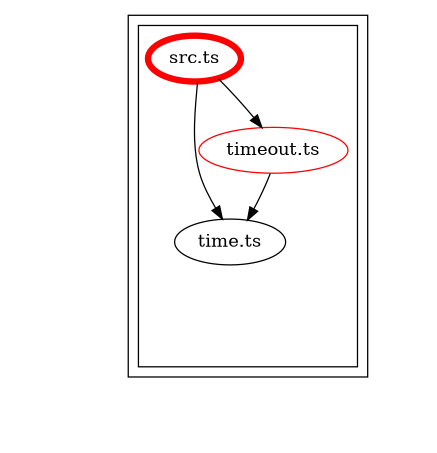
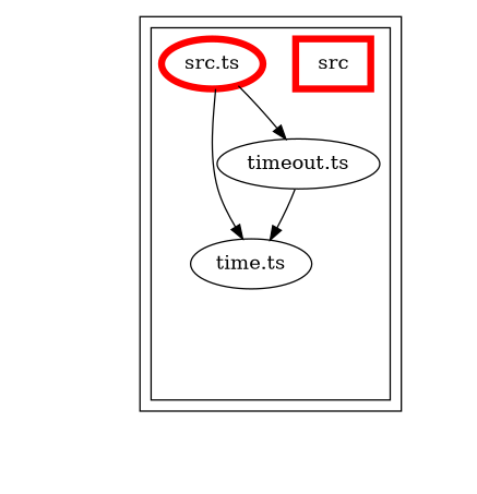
  digraph {
    compound=true
    edge [style=invis]
    n1 [label="time.ts"]
    exit_src [style=invis]
-   n3 [label="timeout.ts" color="#ff0000"]
+   n3 [label="timeout.ts"]
+   n4 [color="#ff0000" label=src penwidth=5 shape=rectangle]
    n5 [color="#ff0000" label="src.ts" penwidth=5]
    "dependency-graph-[object Object]" [style=invis]
    subgraph cluster_1 {
      color="#000000"
      subgraph cluster_2 {
        color="#000000"
        n1
        exit_src
        n3
+       n4
        n5
      }
    }
    n1 -> exit_src
    exit_src -> exit_src
    exit_src -> exit_src
    exit_src -> exit_src
    exit_src -> "dependency-graph-[object Object]"
    n3 -> n1
    n3 -> n1 [color=black style=solid]
    n3 -> exit_src
    n5 -> n1
    n5 -> n1 [color=black style=solid]
    n5 -> exit_src
    n5 -> n3
    n5 -> n3 [color=black style=solid]
  }
